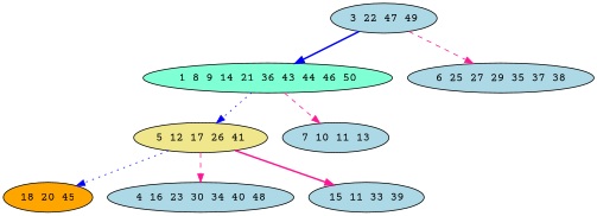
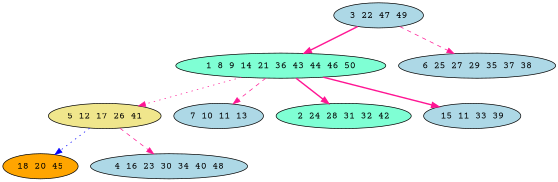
  digraph {
    fontname="Courier Prime"
    node [fillcolor=lightblue fontname="Courier Prime" style=filled]
    edge [color=deeppink fontname="Courier Prime" style=bold]
    n1 [label="3 22 47 49"]
    n2 [fillcolor=aquamarine label="1 8 9 14 21 36 43 44 46 50"]
    n3 [label="6 25 27 29 35 37 38"]
    n4 [fillcolor=khaki label="5 12 17 26 41"]
    n5 [label="7 10 11 13"]
+   n6 [fillcolor=aquamarine label="2 24 28 31 32 42"]
    n7 [fillcolor=orange label="18 20 45"]
    n8 [label="4 16 23 30 34 40 48"]
    n9 [label="15 11 33 39"]
-   n1 -> n2 [color=blue]
+   n1 -> n2
    n1 -> n3 [style=dashed]
-   n2 -> n4 [color=blue style=dotted]
+   n2 -> n4 [style=dotted]
    n2 -> n5 [style=dashed]
+   n2 -> n6
    n4 -> n7 [color=blue style=dotted]
    n4 -> n8 [style=dashed]
-   n4 -> n9
+   n2 -> n9
  }
